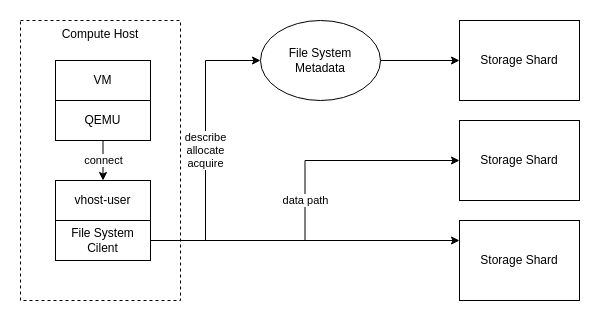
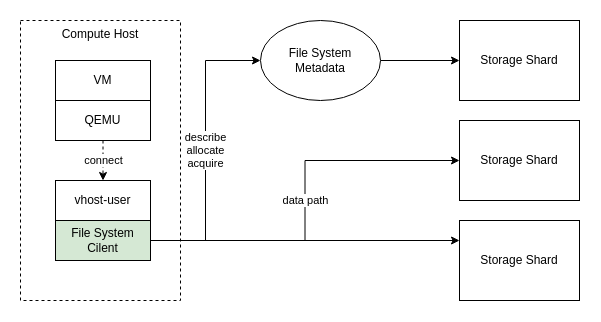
  <mxCell id="0" />
  <mxCell id="1" parent="0" />
  <mxCell id="2" value="Compute Host" style="rounded=0;whiteSpace=wrap;html=1;dashed=1;verticalAlign=top;" parent="1" vertex="1"><mxGeometry x="20" y="20" width="160" height="280" as="geometry" /></mxCell>
- <mxCell id="3" value="connect" style="edgeStyle=orthogonalEdgeStyle;rounded=0;orthogonalLoop=1;jettySize=auto;html=1;exitX=0.5;exitY=1;exitDx=0;exitDy=0;entryX=0.5;entryY=0;entryDx=0;entryDy=0;" parent="1" source="4" target="6" edge="1"><mxGeometry relative="1" as="geometry" /></mxCell>
+ <mxCell id="3" value="connect" style="edgeStyle=orthogonalEdgeStyle;rounded=0;orthogonalLoop=1;jettySize=auto;html=1;exitX=0.5;exitY=1;exitDx=0;exitDy=0;entryX=0.5;entryY=0;entryDx=0;entryDy=0;dashed=1;" parent="1" source="4" target="6" edge="1"><mxGeometry relative="1" as="geometry" /></mxCell>
  <mxCell id="4" value="QEMU" style="rounded=0;whiteSpace=wrap;html=1;" parent="1" vertex="1"><mxGeometry x="55" y="100" width="95" height="40" as="geometry" /></mxCell>
  <mxCell id="5" value="VM" style="rounded=0;whiteSpace=wrap;html=1;" parent="1" vertex="1"><mxGeometry x="55" y="60" width="95" height="40" as="geometry" /></mxCell>
  <mxCell id="6" value="vhost-user" style="rounded=0;whiteSpace=wrap;html=1;" parent="1" vertex="1"><mxGeometry x="55" y="180" width="95" height="40" as="geometry" /></mxCell>
  <mxCell id="7" style="edgeStyle=orthogonalEdgeStyle;rounded=0;orthogonalLoop=1;jettySize=auto;html=1;entryX=0;entryY=0.5;entryDx=0;entryDy=0;" parent="1" source="8" target="13" edge="1"><mxGeometry relative="1" as="geometry" /></mxCell>
  <mxCell id="8" value="File System&lt;br&gt;Metadata" style="ellipse;whiteSpace=wrap;html=1;" parent="1" vertex="1"><mxGeometry x="260" y="20" width="120" height="80" as="geometry" /></mxCell>
  <mxCell id="9" style="edgeStyle=orthogonalEdgeStyle;rounded=0;orthogonalLoop=1;jettySize=auto;html=1;exitX=1;exitY=0.5;exitDx=0;exitDy=0;entryX=0;entryY=0.25;entryDx=0;entryDy=0;" parent="1" source="12" target="15" edge="1"><mxGeometry relative="1" as="geometry" /></mxCell>
  <mxCell id="10" value="describe&lt;br&gt;allocate&lt;br&gt;acquire" style="edgeStyle=orthogonalEdgeStyle;rounded=0;orthogonalLoop=1;jettySize=auto;html=1;exitX=1;exitY=0.5;exitDx=0;exitDy=0;entryX=0;entryY=0.5;entryDx=0;entryDy=0;" parent="1" source="12" target="8" edge="1"><mxGeometry relative="1" as="geometry" /></mxCell>
  <mxCell id="11" value="data path" style="edgeStyle=orthogonalEdgeStyle;rounded=0;orthogonalLoop=1;jettySize=auto;html=1;exitX=1;exitY=0.5;exitDx=0;exitDy=0;entryX=0;entryY=0.5;entryDx=0;entryDy=0;" parent="1" source="12" target="14" edge="1"><mxGeometry relative="1" as="geometry" /></mxCell>
- <mxCell id="12" value="File System&lt;br&gt;Cilent" style="rounded=0;whiteSpace=wrap;html=1;" parent="1" vertex="1"><mxGeometry x="55" y="220" width="95" height="40" as="geometry" /></mxCell>
+ <mxCell id="12" value="File System&lt;br&gt;Cilent" style="rounded=0;whiteSpace=wrap;html=1;fillColor=#d5e8d4;" parent="1" vertex="1"><mxGeometry x="55" y="220" width="95" height="40" as="geometry" /></mxCell>
  <mxCell id="13" value="Storage Shard" style="rounded=0;whiteSpace=wrap;html=1;" parent="1" vertex="1"><mxGeometry x="459" y="20" width="120" height="80" as="geometry" /></mxCell>
  <mxCell id="14" value="Storage Shard" style="rounded=0;whiteSpace=wrap;html=1;" parent="1" vertex="1"><mxGeometry x="459" y="120" width="120" height="80" as="geometry" /></mxCell>
  <mxCell id="15" value="Storage Shard" style="rounded=0;whiteSpace=wrap;html=1;" parent="1" vertex="1"><mxGeometry x="459" y="220" width="120" height="80" as="geometry" /></mxCell>
